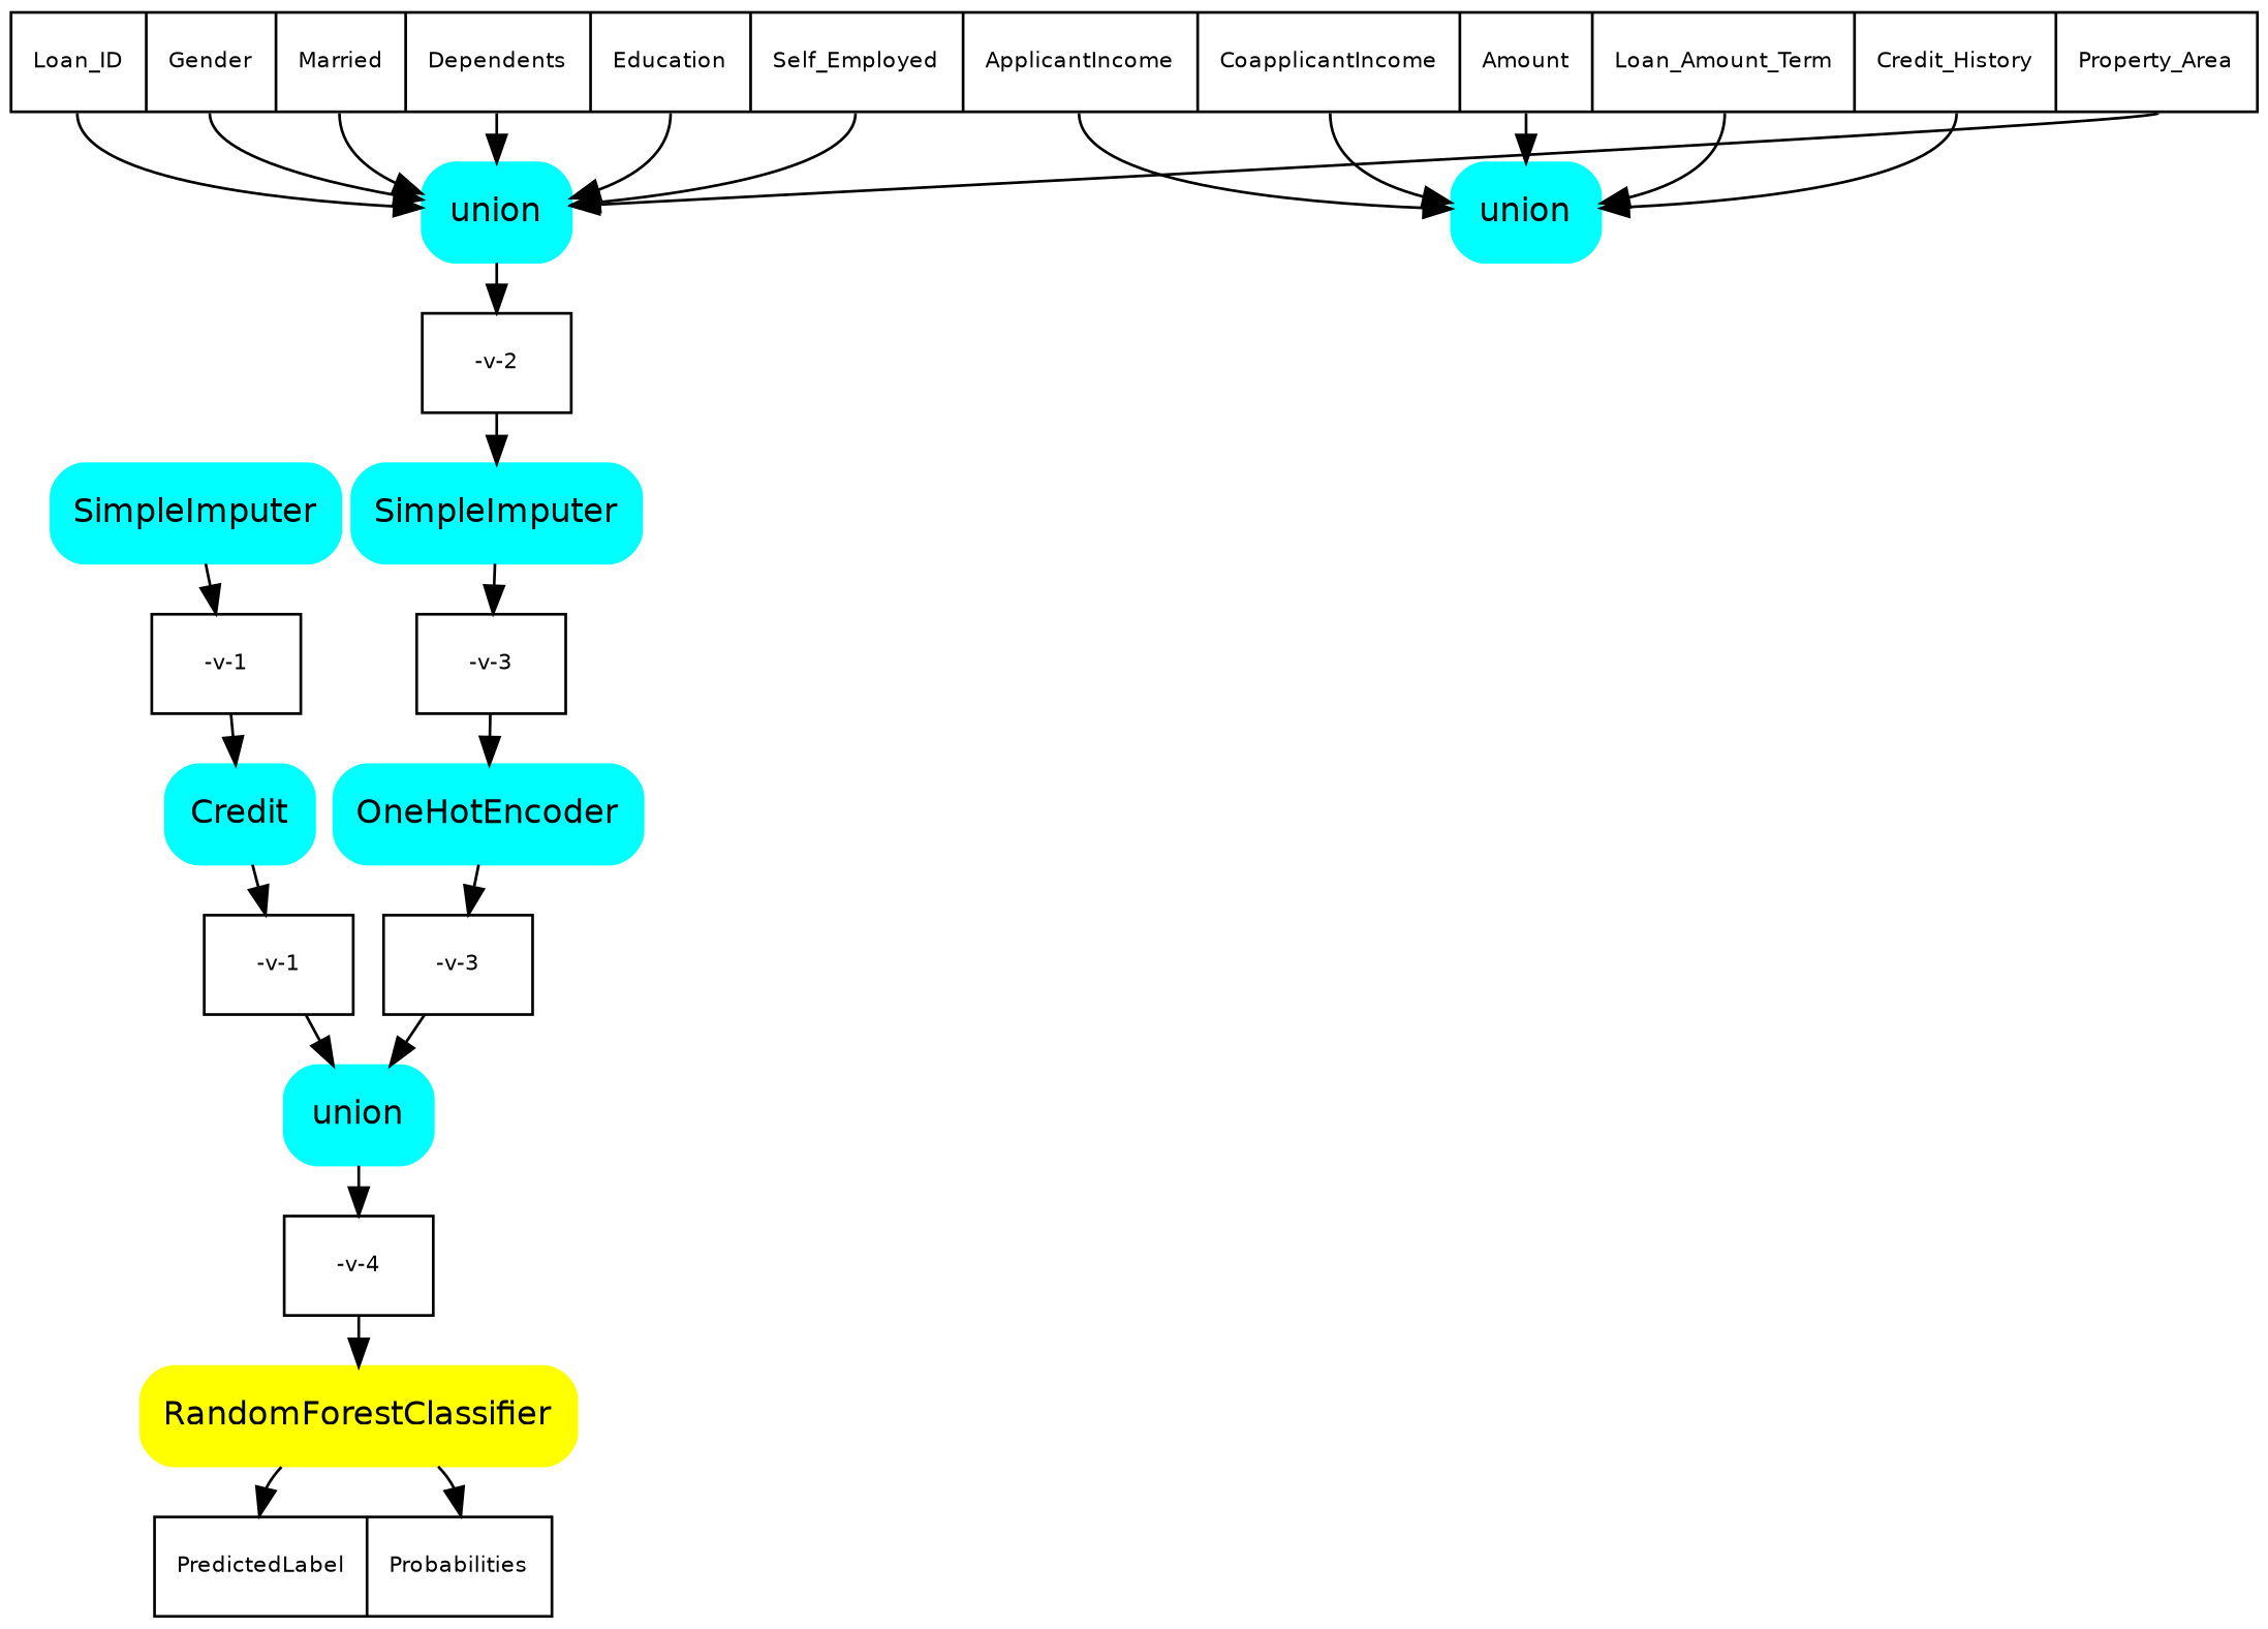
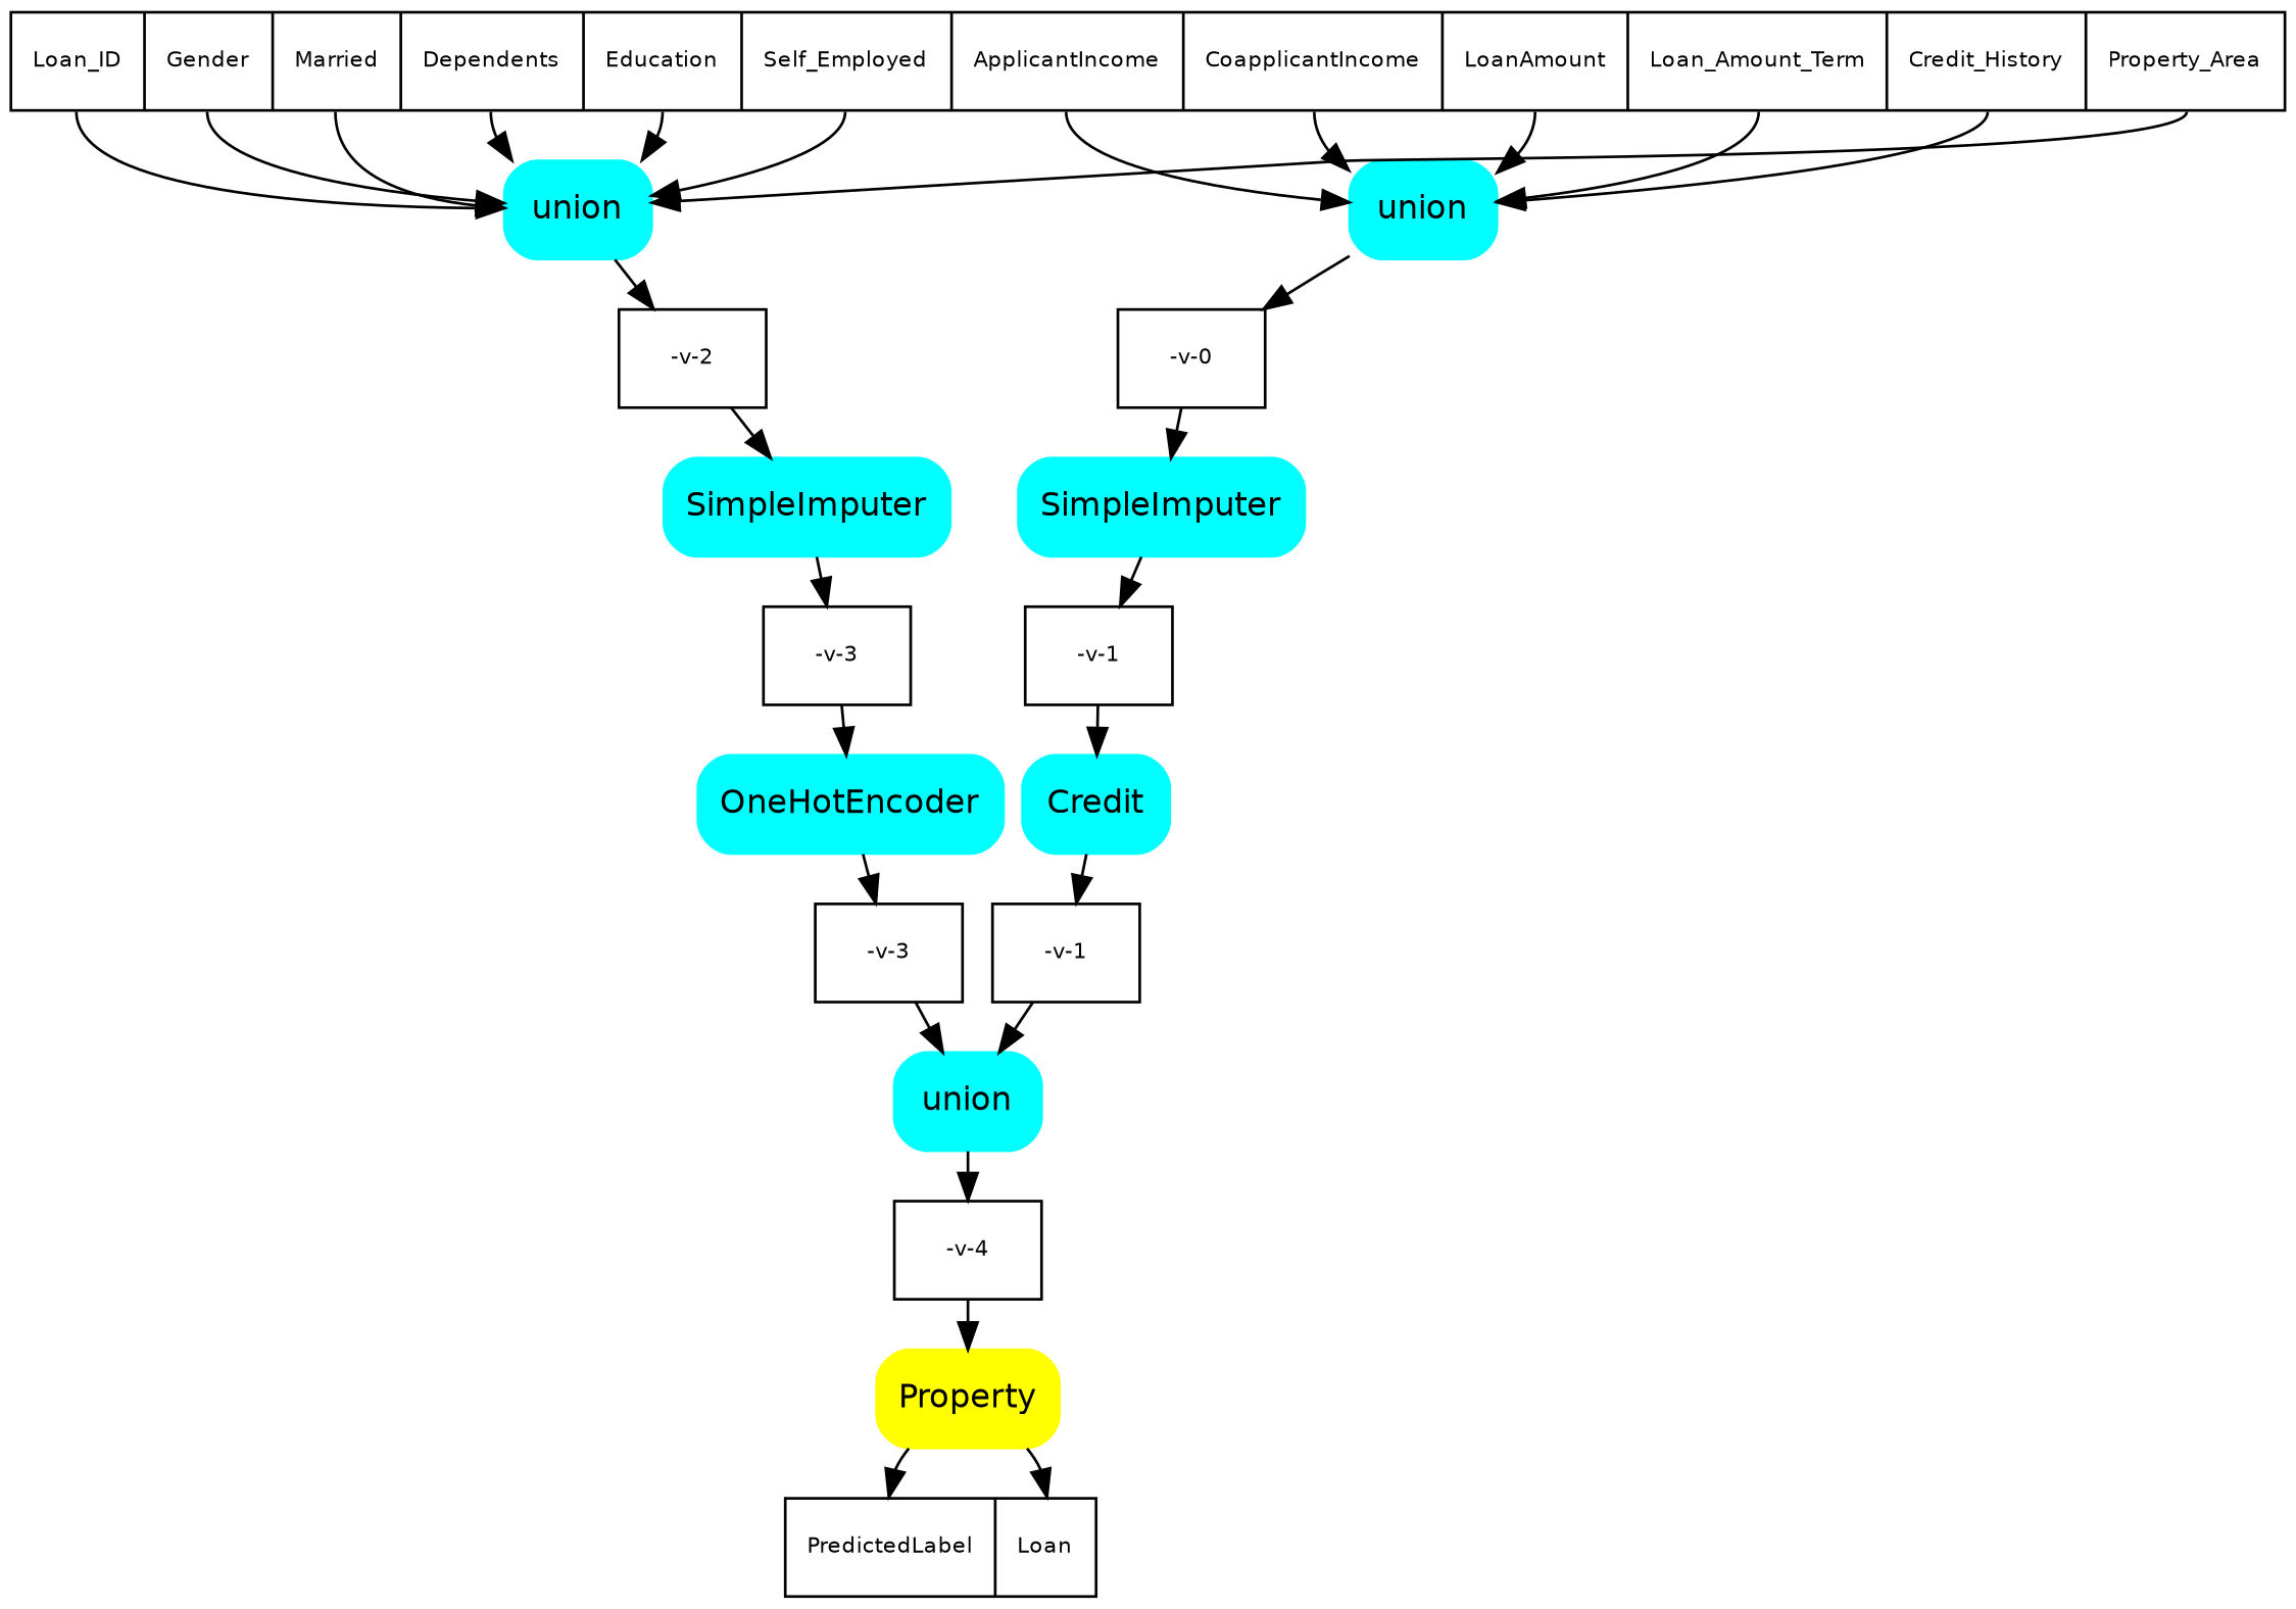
  digraph {
    fontname="DejaVu Sans"
    nodesep=0.05
    ranksep=0.25
    node [fontname="DejaVu Sans" fontsize=8 shape=record]
    edge [fontname="DejaVu Sans"]
-   n1 [label="<f0> Loan_ID|<f1> Gender|<f2> Married|<f3> Dependents|<f4> Education|<f5> Self_Employed|<f6> ApplicantIncome|<f7> CoapplicantIncome|<f8> Amount|<f9> Loan_Amount_Term|<f10> Credit_History|<f11> Property_Area"]
+   n1 [label="<f0> Loan_ID|<f1> Gender|<f2> Married|<f3> Dependents|<f4> Education|<f5> Self_Employed|<f6> ApplicantIncome|<f7> CoapplicantIncome|<f8> LoanAmount|<f9> Loan_Amount_Term|<f10> Credit_History|<f11> Property_Area"]
    n2 [color=cyan fontsize=12 label=union shape=box style="filled,rounded"]
    n3 [color=cyan fontsize=12 label=union shape=box style="filled,rounded"]
+   n4 [label="<f0> -v-0"]
    n5 [label="<f0> -v-2"]
    n6 [color=cyan fontsize=12 label=SimpleImputer shape=box style="filled,rounded"]
    n7 [label="<f0> -v-1"]
    n8 [color=cyan fontsize=12 label=Credit shape=box style="filled,rounded"]
    n9 [label="<f0> -v-1"]
    n10 [color=cyan fontsize=12 label=union shape=box style="filled,rounded"]
    n11 [label="<f0> -v-4"]
    n12 [color=cyan fontsize=12 label=SimpleImputer shape=box style="filled,rounded"]
    n13 [label="<f0> -v-3"]
    n14 [color=cyan fontsize=12 label=OneHotEncoder shape=box style="filled,rounded"]
    n15 [label="<f0> -v-3"]
-   n16 [color=yellow fontsize=12 label=RandomForestClassifier shape=box style="filled,rounded"]
-   n17 [label="<f0> PredictedLabel|<f1> Probabilities"]
+   n16 [color=yellow fontsize=12 label=Property shape=box style="filled,rounded"]
+   n17 [label="<f0> PredictedLabel|<f1> Loan"]
    n1 -> n2 [tailport=f6]
    n1 -> n2 [tailport=f7]
    n1 -> n2 [tailport=f8]
    n1 -> n2 [tailport=f9]
    n1 -> n2 [tailport=f10]
    n1 -> n3 [tailport=f0]
    n1 -> n3 [tailport=f1]
    n1 -> n3 [tailport=f2]
    n1 -> n3 [tailport=f3]
    n1 -> n3 [tailport=f4]
    n1 -> n3 [tailport=f5]
    n1 -> n3 [tailport=f11]
+   n2 -> n4 [headport=f0]
    n3 -> n5 [headport=f0]
+   n4 -> n6 [tailport=f0]
    n5 -> n12 [tailport=f0]
    n6 -> n7 [headport=f0]
    n7 -> n8 [tailport=f0]
    n8 -> n9 [headport=f0]
    n9 -> n10 [tailport=f0]
    n10 -> n11 [headport=f0]
    n11 -> n16 [tailport=f0]
    n12 -> n13 [headport=f0]
    n13 -> n14 [tailport=f0]
    n14 -> n15 [headport=f0]
    n15 -> n10 [tailport=f0]
    n16 -> n17 [headport=f0]
    n16 -> n17 [headport=f1]
  }
